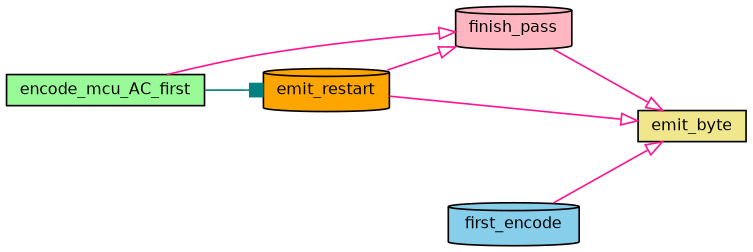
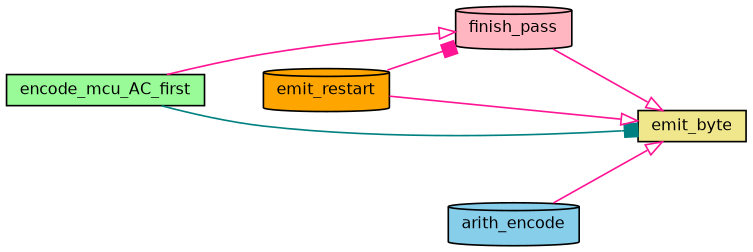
  digraph {
    rankdir=LR
    node [color=black fontname=Helvetica fontsize=10 shape=cylinder style=filled]
    edge [arrowhead=onormal color=deeppink fontname=Helvetica fontsize=10 labelfontname=Helvetica labelfontsize=10 style=solid]
    n1 [fillcolor=palegreen fontcolor=black height=0.2 label=encode_mcu_AC_first shape=box width=0.4]
    n2 [fillcolor=orange height=0.2 label=emit_restart width=0.4]
    n3 [fillcolor=lightpink height=0.2 label=finish_pass width=0.4]
    n4 [fillcolor=khaki height=0.2 label=emit_byte shape=box width=0.4]
-   n5 [fillcolor=skyblue height=0.2 label=first_encode width=0.4]
-   n1 -> n2 [arrowhead=box color=teal]
+   n5 [fillcolor=skyblue height=0.2 label=arith_encode width=0.4]
+   n1 -> n4 [arrowhead=box color=teal]
    n1 -> n3
-   n2 -> n3
+   n2 -> n3 [arrowhead=box]
    n2 -> n4
    n3 -> n4
    n5 -> n4
  }
